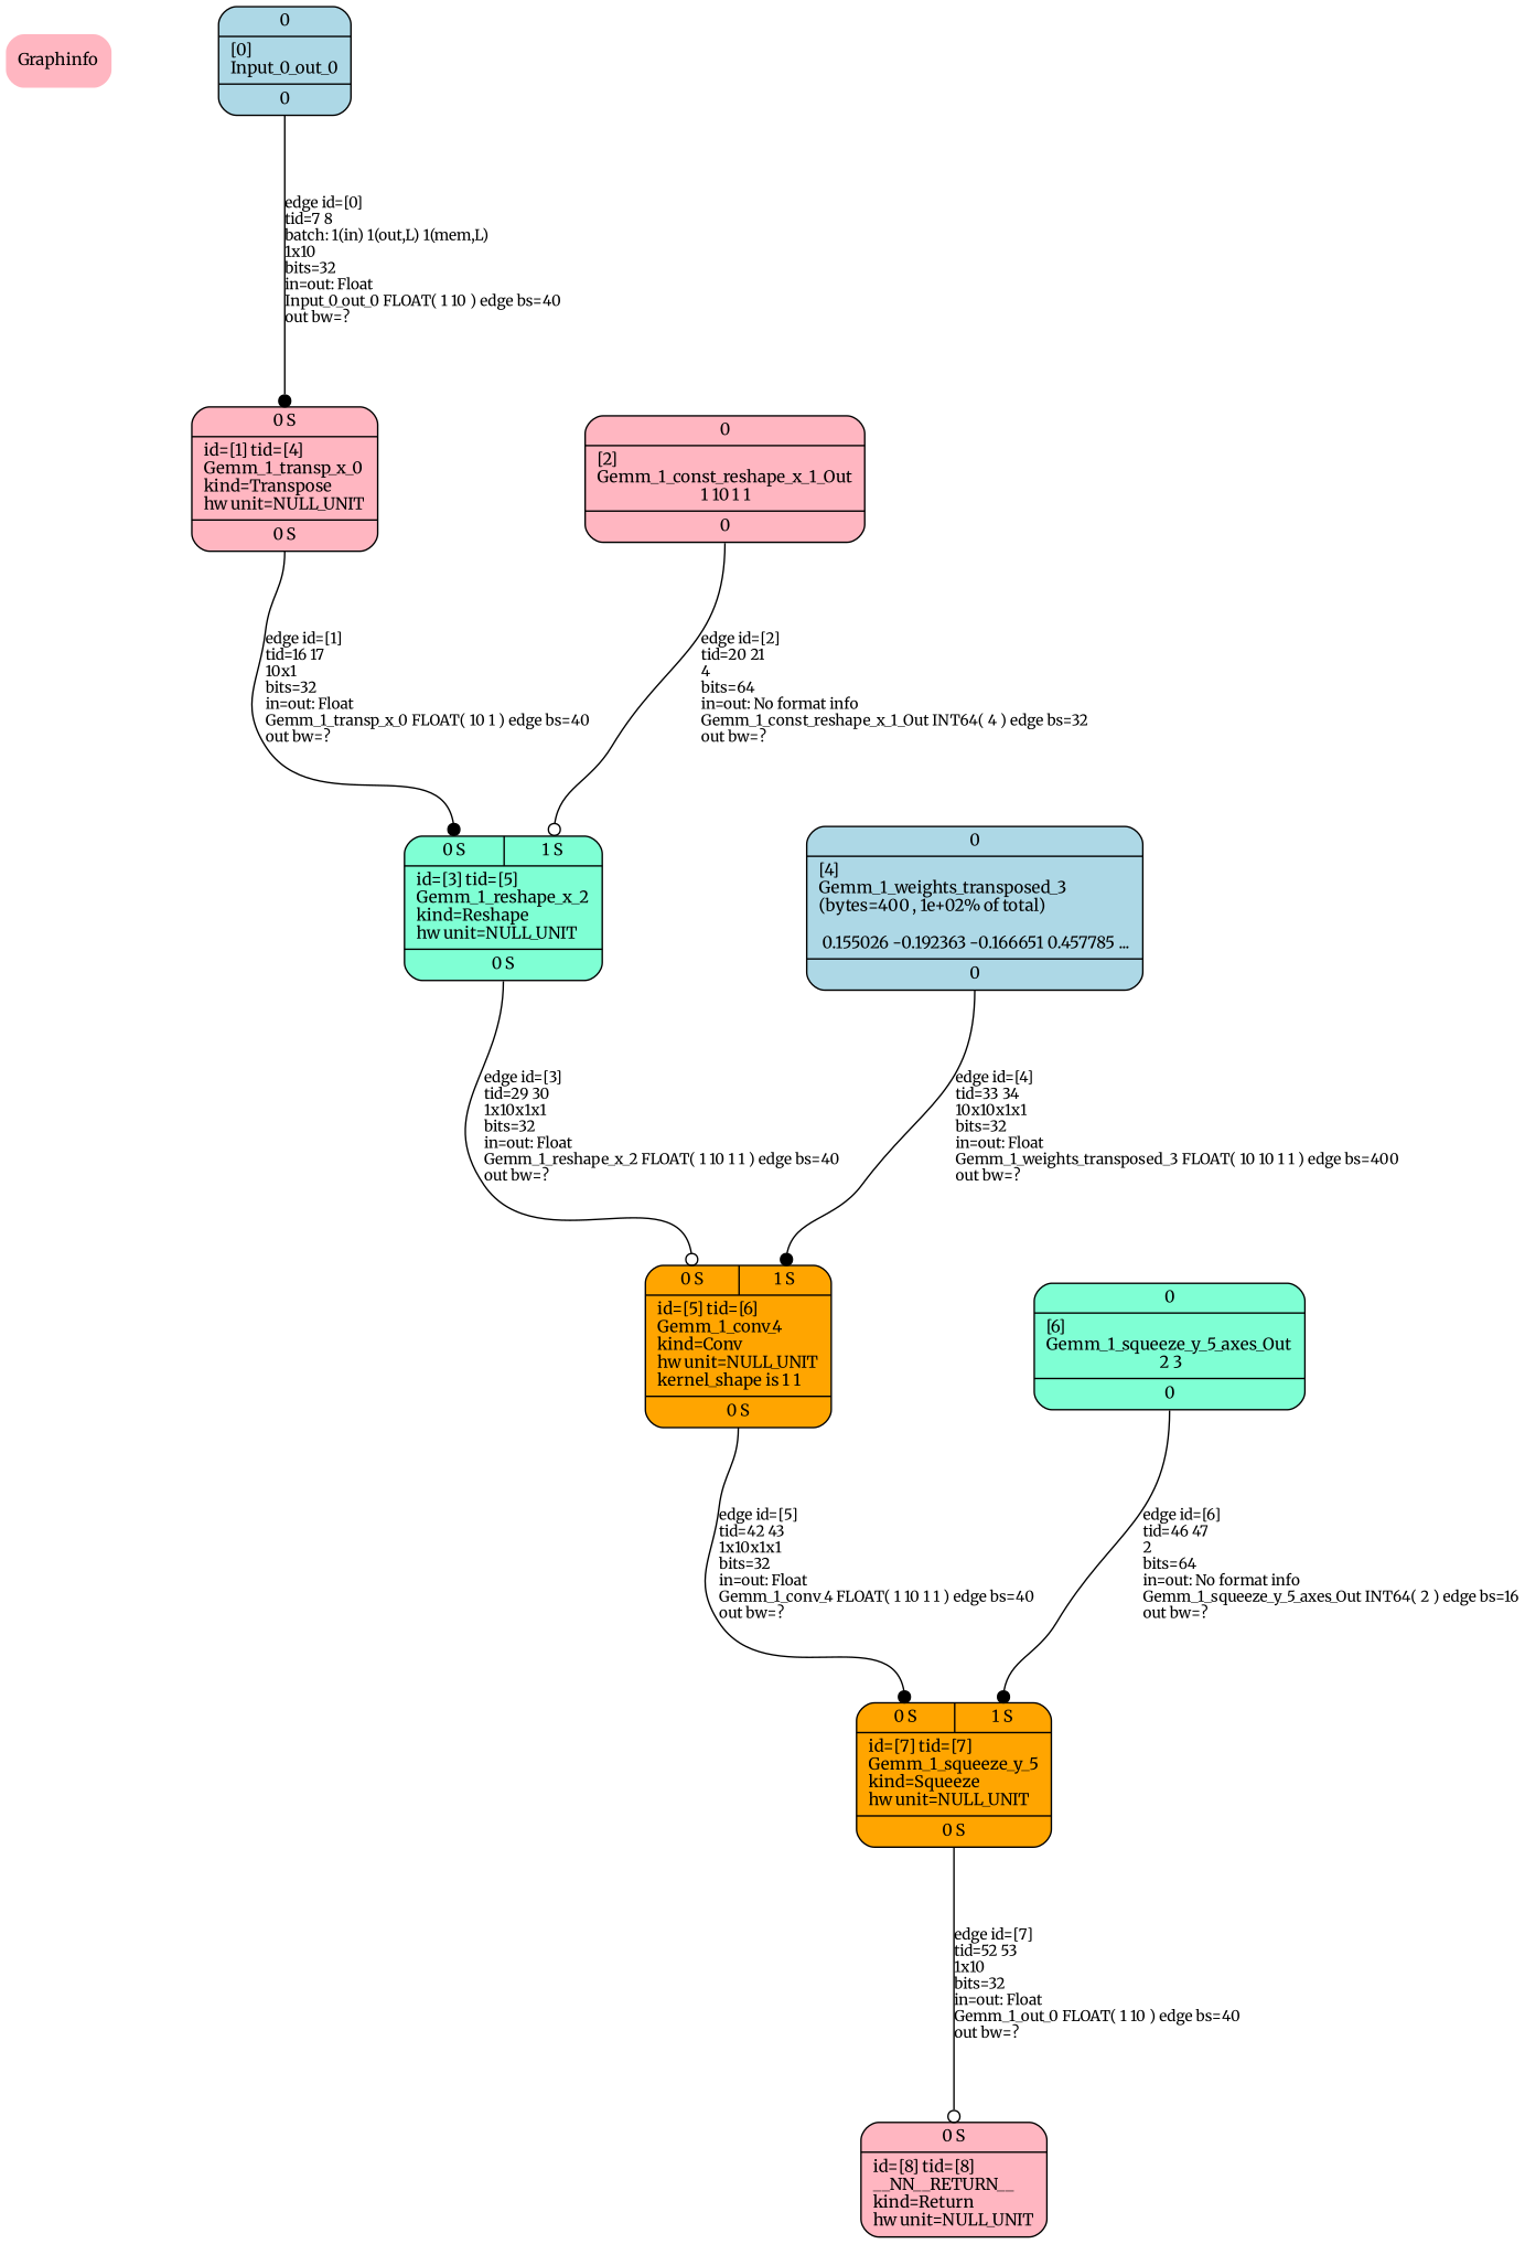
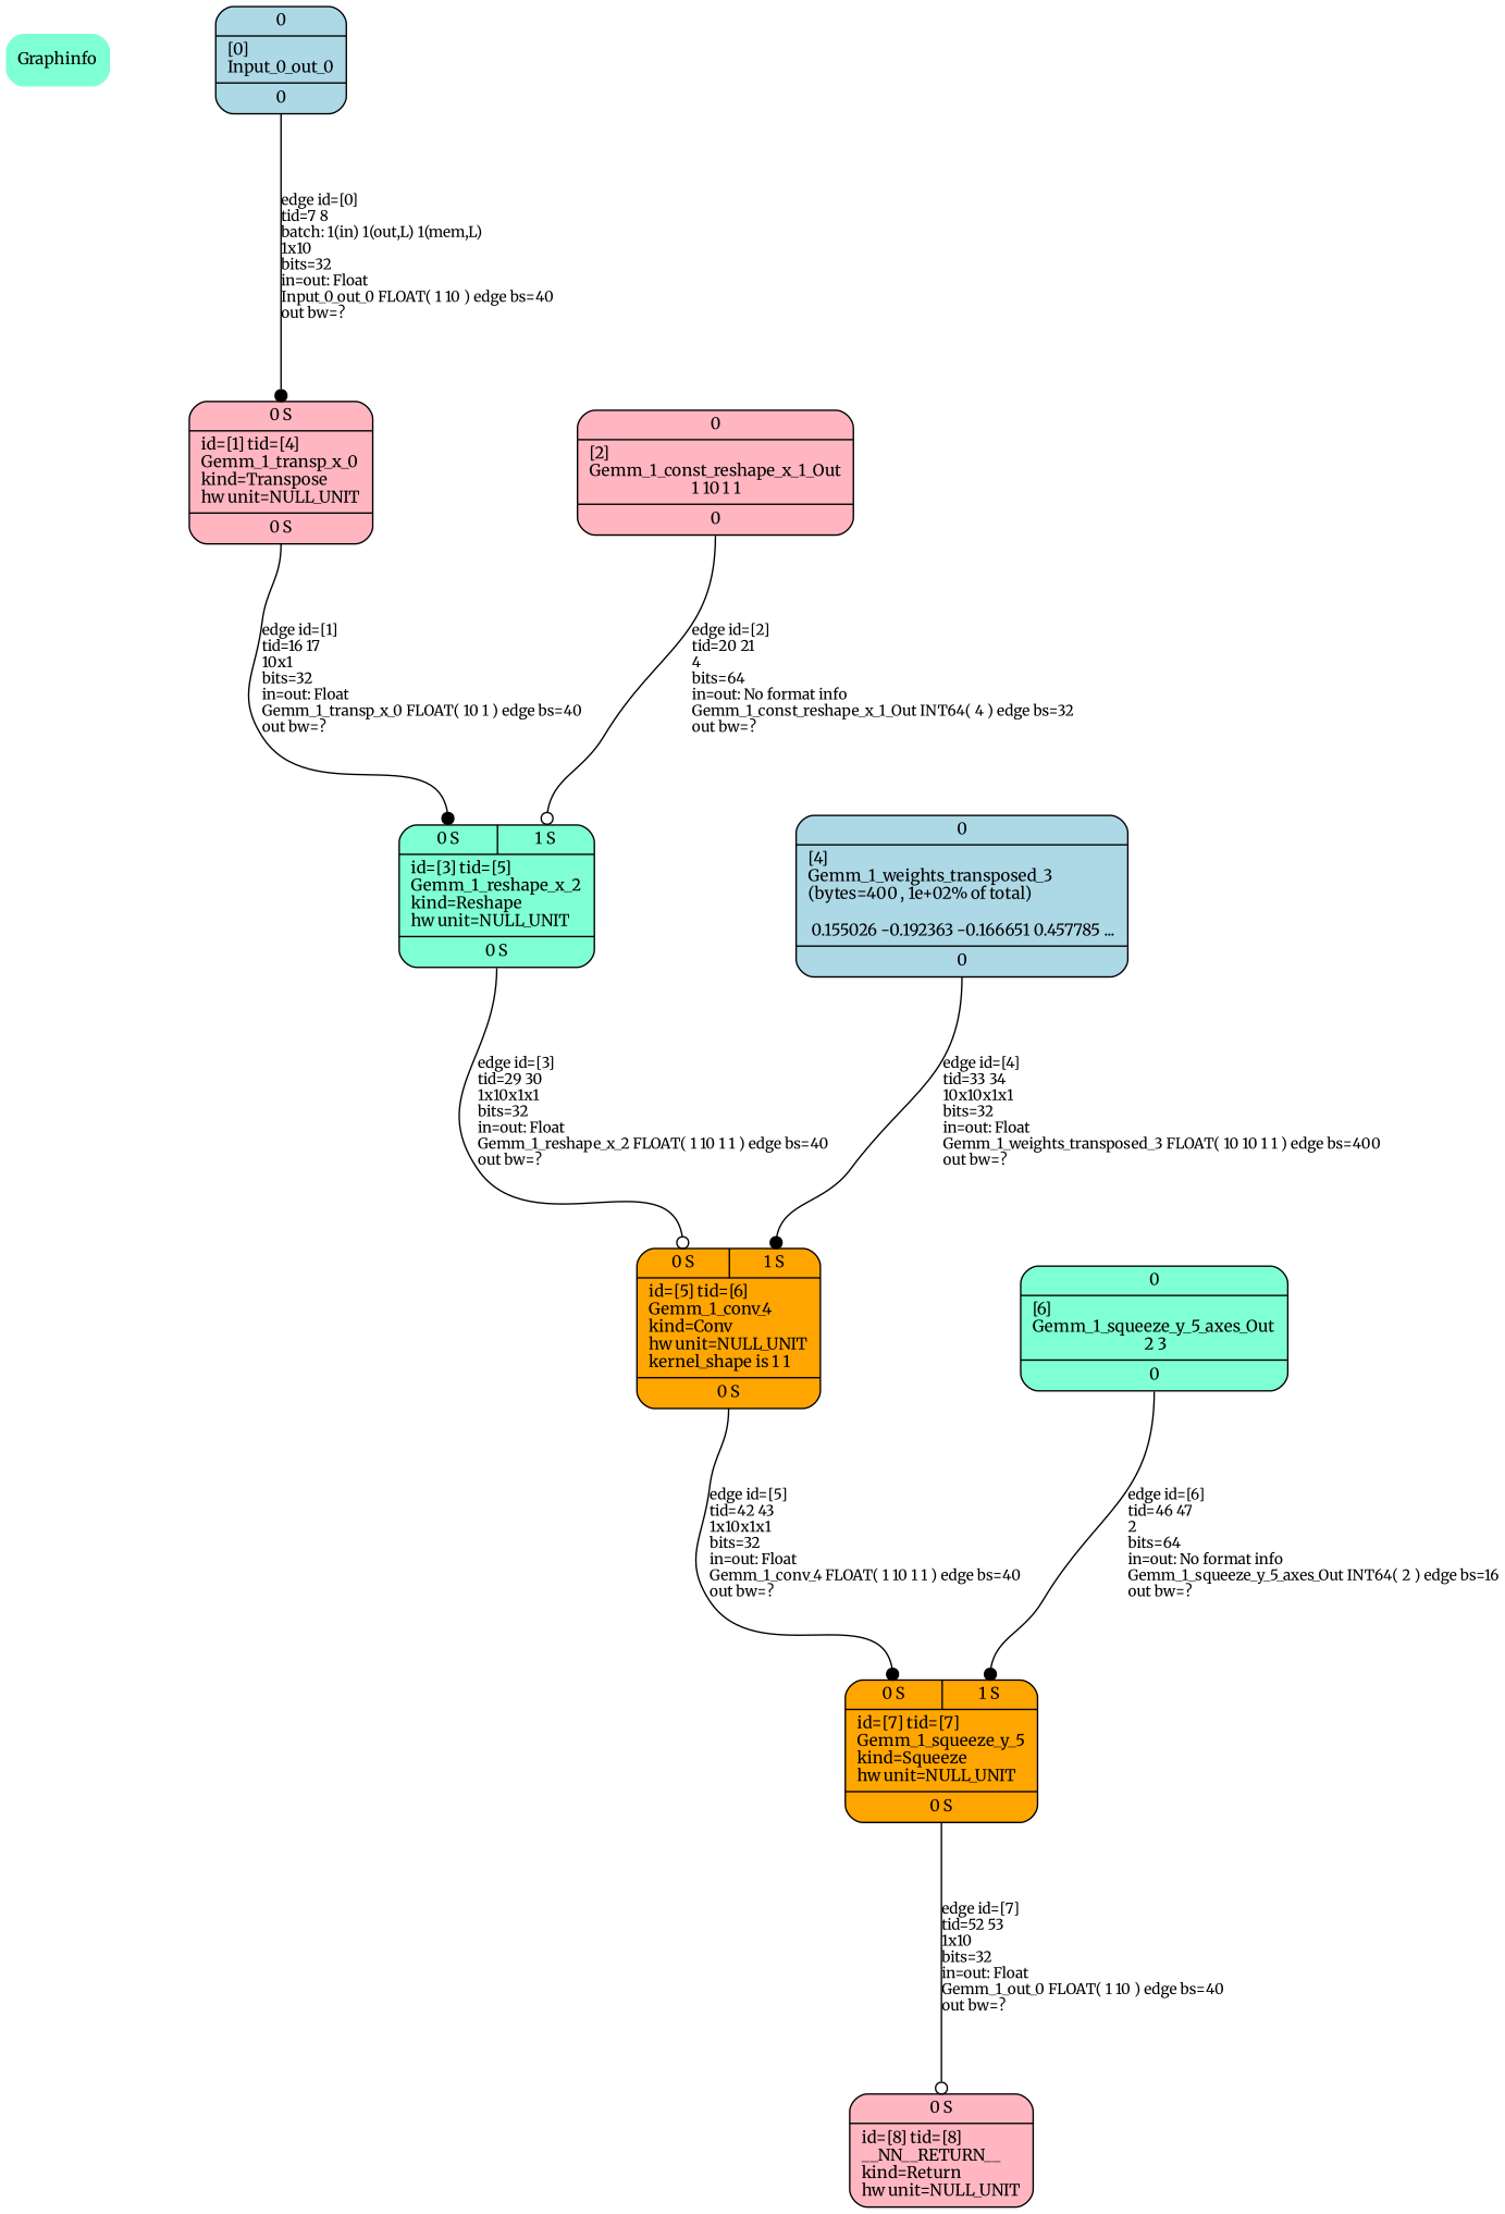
  digraph {
    compound=true
    fontsize=11
    nodesep=1
    rankdir=BU
    ranksep=1.5
    splines=spline
    fontname=Merriweather
    node [color=black fontname=Merriweather fontsize=11 shape=record style="rounded,filled" fillcolor=aquamarine]
    edge [fontsize=10 headport="i0:n" tailport="o0:s" arrowhead=dot fontname=Merriweather]
-   Graphinfo [shape=plaintext fillcolor=lightpink]
+   Graphinfo [shape=plaintext]
    n2 [label="{ { <i0> 0} |  [2]\lGemm_1_const_reshape_x_1_Out\l 1 10 1 1 | { <o0> 0} }" fillcolor=lightpink]
    n3 [label="{ { < i0>  0 S  | < i1>  1 S } | id=[3] tid=[5]\lGemm_1_reshape_x_2\lkind=Reshape\lhw unit=NULL_UNIT\l | { < o0>  0 S } }"]
    n4 [label="{ { <i0> 0} |  [4]\lGemm_1_weights_transposed_3\l(bytes=400 , 1e+02% of total)\l\l 0.155026 -0.192363 -0.166651 0.457785 ... | { <o0> 0} }" fillcolor=lightblue]
    n5 [label="{ { < i0>  0 S  | < i1>  1 S } | id=[5] tid=[6]\lGemm_1_conv_4\lkind=Conv\lhw unit=NULL_UNIT\lkernel_shape is 1 1\l | { < o0>  0 S } }" fillcolor=orange]
    n6 [label="{ { <i0> 0} |  [0]\lInput_0_out_0 | { <o0> 0} }" fillcolor=lightblue]
    n7 [label="{ { < i0>  0 S } | id=[1] tid=[4]\lGemm_1_transp_x_0\lkind=Transpose\lhw unit=NULL_UNIT\l | { < o0>  0 S } }" fillcolor=lightpink]
    n8 [label="{ { <i0> 0} |  [6]\lGemm_1_squeeze_y_5_axes_Out\l 2 3 | { <o0> 0} }"]
    n9 [label="{ { < i0>  0 S  | < i1>  1 S } | id=[7] tid=[7]\lGemm_1_squeeze_y_5\lkind=Squeeze\lhw unit=NULL_UNIT\l | { < o0>  0 S } }" fillcolor=orange]
    n10 [label="{ { < i0>  0 S } | id=[8] tid=[8]\l__NN__RETURN__\lkind=Return\lhw unit=NULL_UNIT\l}" fillcolor=lightpink]
    n2 -> n3 [headport="i1:n" label="edge id=[2]\ltid=20 21\l4\lbits=64\lin=out: No format info\lGemm_1_const_reshape_x_1_Out INT64( 4 ) edge bs=32\lout bw=?\l" arrowhead=odot]
    n3 -> n5 [label="edge id=[3]\ltid=29 30\l1x10x1x1\lbits=32\lin=out: Float\lGemm_1_reshape_x_2 FLOAT( 1 10 1 1 ) edge bs=40\lout bw=?\l" arrowhead=odot]
    n4 -> n5 [headport="i1:n" label="edge id=[4]\ltid=33 34\l10x10x1x1\lbits=32\lin=out: Float\lGemm_1_weights_transposed_3 FLOAT( 10 10 1 1 ) edge bs=400\lout bw=?\l"]
    n5 -> n9 [label="edge id=[5]\ltid=42 43\l1x10x1x1\lbits=32\lin=out: Float\lGemm_1_conv_4 FLOAT( 1 10 1 1 ) edge bs=40\lout bw=?\l"]
    n6 -> n7 [label="edge id=[0]\ltid=7 8\lbatch: 1(in) 1(out,L) 1(mem,L) \l1x10\lbits=32\lin=out: Float\lInput_0_out_0 FLOAT( 1 10 ) edge bs=40\lout bw=?\l"]
    n7 -> n3 [label="edge id=[1]\ltid=16 17\l10x1\lbits=32\lin=out: Float\lGemm_1_transp_x_0 FLOAT( 10 1 ) edge bs=40\lout bw=?\l"]
    n8 -> n9 [headport="i1:n" label="edge id=[6]\ltid=46 47\l2\lbits=64\lin=out: No format info\lGemm_1_squeeze_y_5_axes_Out INT64( 2 ) edge bs=16\lout bw=?\l"]
    n9 -> n10 [label="edge id=[7]\ltid=52 53\l1x10\lbits=32\lin=out: Float\lGemm_1_out_0 FLOAT( 1 10 ) edge bs=40\lout bw=?\l" arrowhead=odot]
  }
